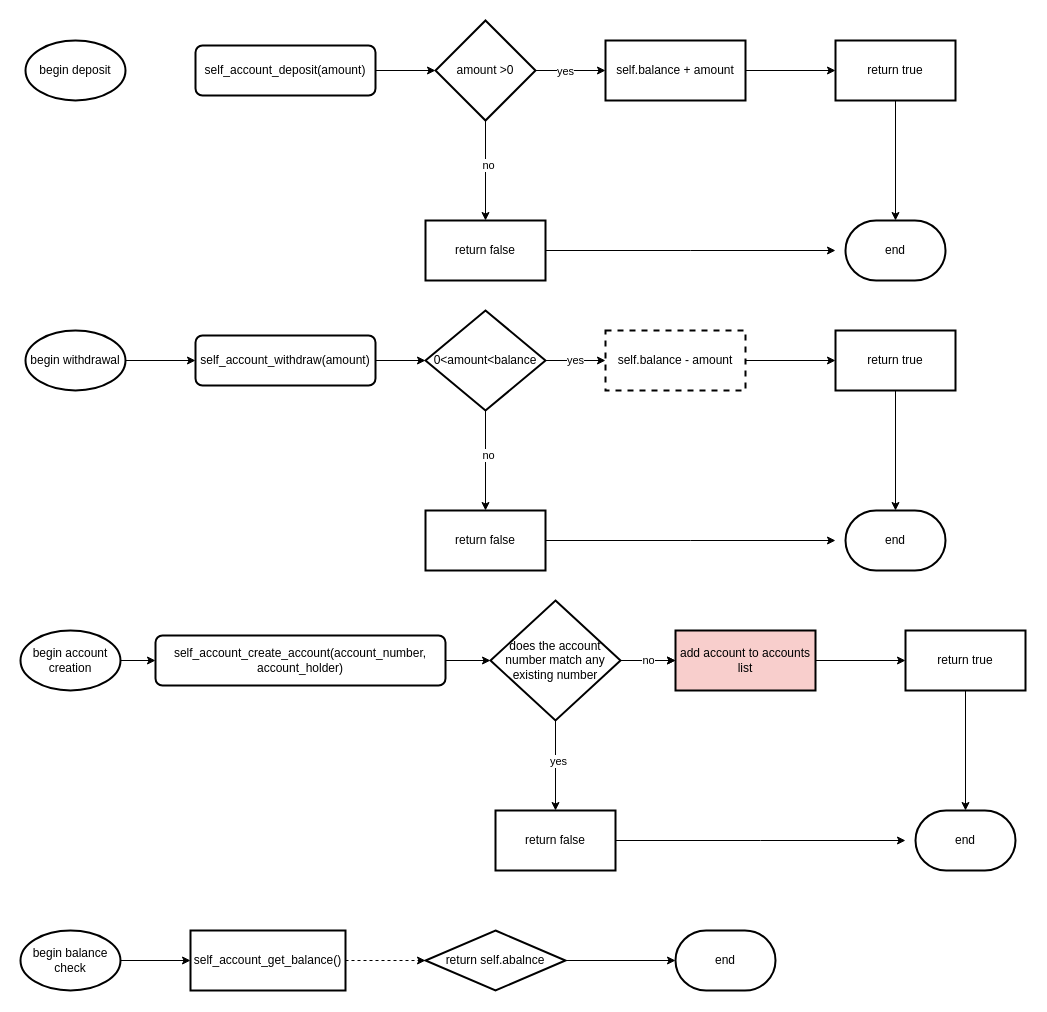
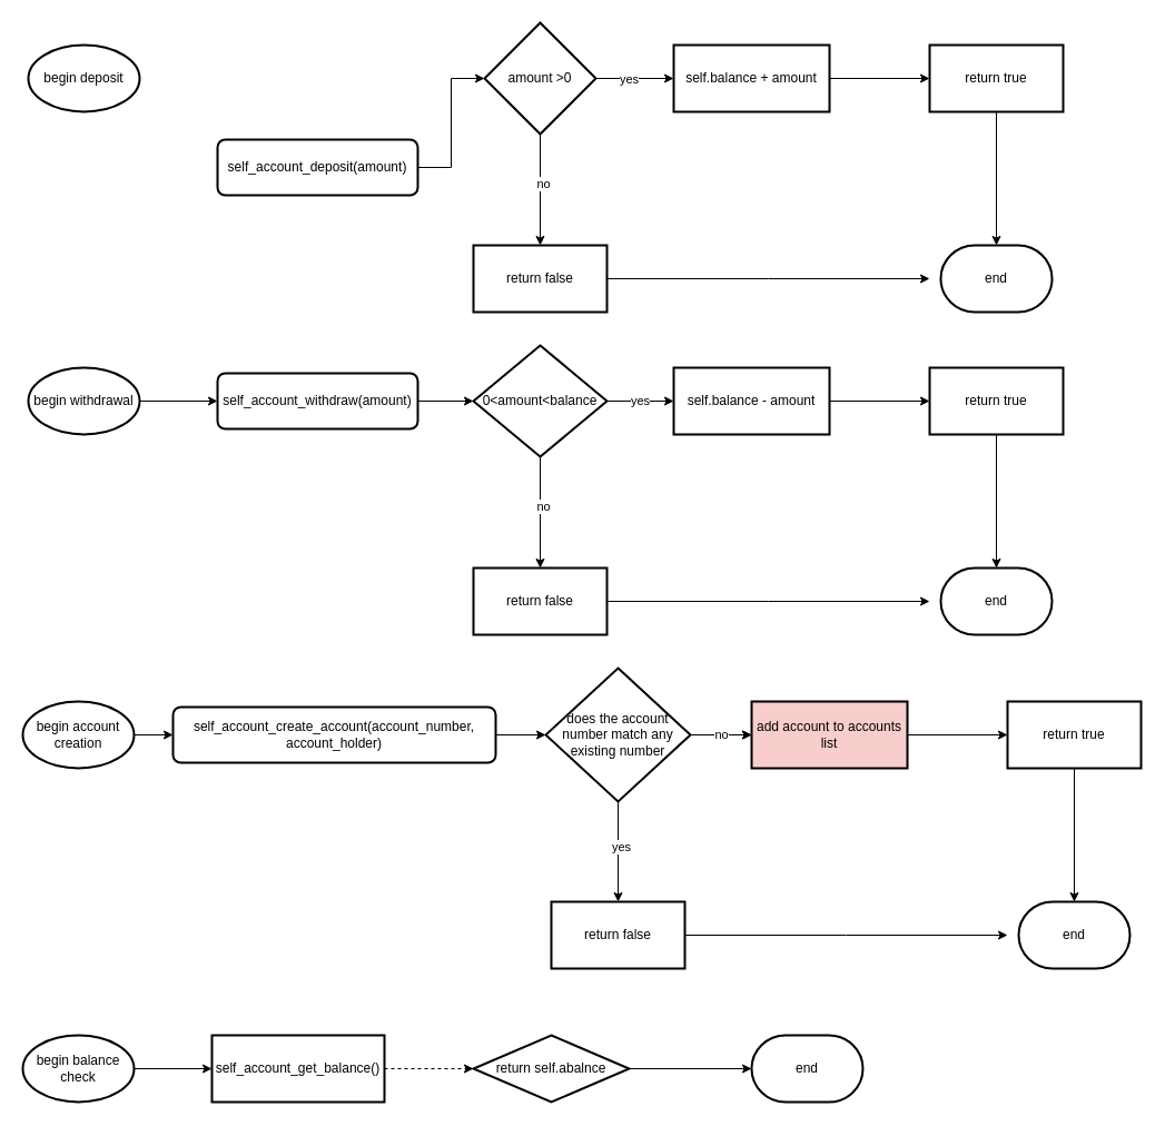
  <mxCell id="0" />
  <mxCell id="1" parent="0" />
  <mxCell id="2" value="begin deposit" style="strokeWidth=2;html=1;shape=mxgraph.flowchart.start_1;whiteSpace=wrap;" vertex="1" parent="1"><mxGeometry x="25" y="40" width="100" height="60" as="geometry" /></mxCell>
- <mxCell id="3" value="self_account_deposit(amount)" style="rounded=1;whiteSpace=wrap;html=1;absoluteArcSize=1;arcSize=14;strokeWidth=2;" vertex="1" parent="1"><mxGeometry x="195" y="45" width="180" height="50" as="geometry" /></mxCell>
+ <mxCell id="3" value="self_account_deposit(amount)" style="rounded=1;whiteSpace=wrap;html=1;absoluteArcSize=1;arcSize=14;strokeWidth=2;" vertex="1" parent="1"><mxGeometry x="195" y="125" width="180" height="50" as="geometry" /></mxCell>
  <mxCell id="4" value="" style="edgeStyle=orthogonalEdgeStyle;rounded=0;orthogonalLoop=1;jettySize=auto;html=1;" edge="1" parent="1" source="8" target="11"><mxGeometry relative="1" as="geometry" /></mxCell>
  <mxCell id="5" value="no" style="edgeLabel;html=1;align=center;verticalAlign=middle;resizable=0;points=[];" vertex="1" connectable="0" parent="4"><mxGeometry x="-0.12" y="2" relative="1" as="geometry"><mxPoint as="offset" /></mxGeometry></mxCell>
  <mxCell id="6" value="" style="edgeStyle=orthogonalEdgeStyle;rounded=0;orthogonalLoop=1;jettySize=auto;html=1;" edge="1" parent="1" source="8" target="13"><mxGeometry relative="1" as="geometry" /></mxCell>
  <mxCell id="7" value="yes" style="edgeLabel;html=1;align=center;verticalAlign=middle;resizable=0;points=[];" vertex="1" connectable="0" parent="6"><mxGeometry x="-0.183" relative="1" as="geometry"><mxPoint as="offset" /></mxGeometry></mxCell>
  <mxCell id="8" value="amount &amp;gt;0" style="strokeWidth=2;html=1;shape=mxgraph.flowchart.decision;whiteSpace=wrap;" vertex="1" parent="1"><mxGeometry x="435" y="20" width="100" height="100" as="geometry" /></mxCell>
  <mxCell id="9" style="edgeStyle=orthogonalEdgeStyle;rounded=0;orthogonalLoop=1;jettySize=auto;html=1;exitX=1;exitY=0.5;exitDx=0;exitDy=0;entryX=0;entryY=0.5;entryDx=0;entryDy=0;entryPerimeter=0;" edge="1" parent="1" source="3" target="8"><mxGeometry relative="1" as="geometry" /></mxCell>
  <mxCell id="10" style="edgeStyle=orthogonalEdgeStyle;rounded=0;orthogonalLoop=1;jettySize=auto;html=1;exitX=1;exitY=0.5;exitDx=0;exitDy=0;" edge="1" parent="1" source="11"><mxGeometry relative="1" as="geometry"><mxPoint x="835" y="250" as="targetPoint" /></mxGeometry></mxCell>
  <mxCell id="11" value="return false" style="whiteSpace=wrap;html=1;strokeWidth=2;" vertex="1" parent="1"><mxGeometry x="425" y="220" width="120" height="60" as="geometry" /></mxCell>
  <mxCell id="12" value="" style="edgeStyle=orthogonalEdgeStyle;rounded=0;orthogonalLoop=1;jettySize=auto;html=1;" edge="1" parent="1" source="13" target="14"><mxGeometry relative="1" as="geometry" /></mxCell>
  <mxCell id="13" value="self.balance + amount" style="whiteSpace=wrap;html=1;strokeWidth=2;" vertex="1" parent="1"><mxGeometry x="605" y="40" width="140" height="60" as="geometry" /></mxCell>
  <mxCell id="14" value="return true" style="whiteSpace=wrap;html=1;strokeWidth=2;" vertex="1" parent="1"><mxGeometry x="835" y="40" width="120" height="60" as="geometry" /></mxCell>
  <mxCell id="15" value="end" style="strokeWidth=2;html=1;shape=mxgraph.flowchart.terminator;whiteSpace=wrap;" vertex="1" parent="1"><mxGeometry x="845" y="220" width="100" height="60" as="geometry" /></mxCell>
  <mxCell id="16" style="edgeStyle=orthogonalEdgeStyle;rounded=0;orthogonalLoop=1;jettySize=auto;html=1;exitX=0.5;exitY=1;exitDx=0;exitDy=0;entryX=0.5;entryY=0;entryDx=0;entryDy=0;entryPerimeter=0;" edge="1" parent="1" source="14" target="15"><mxGeometry relative="1" as="geometry" /></mxCell>
  <mxCell id="17" style="edgeStyle=orthogonalEdgeStyle;rounded=0;orthogonalLoop=1;jettySize=auto;html=1;exitX=1;exitY=0.5;exitDx=0;exitDy=0;exitPerimeter=0;" edge="1" parent="1" source="18" target="19"><mxGeometry relative="1" as="geometry" /></mxCell>
  <mxCell id="18" value="begin withdrawal" style="strokeWidth=2;html=1;shape=mxgraph.flowchart.start_1;whiteSpace=wrap;" vertex="1" parent="1"><mxGeometry x="25" y="330" width="100" height="60" as="geometry" /></mxCell>
  <mxCell id="19" value="self_account_withdraw(amount)" style="rounded=1;whiteSpace=wrap;html=1;absoluteArcSize=1;arcSize=14;strokeWidth=2;" vertex="1" parent="1"><mxGeometry x="195" y="335" width="180" height="50" as="geometry" /></mxCell>
  <mxCell id="20" value="" style="edgeStyle=orthogonalEdgeStyle;rounded=0;orthogonalLoop=1;jettySize=auto;html=1;" edge="1" parent="1" source="23" target="26"><mxGeometry relative="1" as="geometry" /></mxCell>
  <mxCell id="21" value="no" style="edgeLabel;html=1;align=center;verticalAlign=middle;resizable=0;points=[];" vertex="1" connectable="0" parent="20"><mxGeometry x="-0.12" y="2" relative="1" as="geometry"><mxPoint as="offset" /></mxGeometry></mxCell>
  <mxCell id="22" value="yes" style="edgeStyle=orthogonalEdgeStyle;rounded=0;orthogonalLoop=1;jettySize=auto;html=1;" edge="1" parent="1" source="23" target="28"><mxGeometry relative="1" as="geometry" /></mxCell>
  <mxCell id="23" value="0&amp;lt;amount&amp;lt;balance" style="strokeWidth=2;html=1;shape=mxgraph.flowchart.decision;whiteSpace=wrap;" vertex="1" parent="1"><mxGeometry x="425" y="310" width="120" height="100" as="geometry" /></mxCell>
  <mxCell id="24" style="edgeStyle=orthogonalEdgeStyle;rounded=0;orthogonalLoop=1;jettySize=auto;html=1;exitX=1;exitY=0.5;exitDx=0;exitDy=0;entryX=0;entryY=0.5;entryDx=0;entryDy=0;entryPerimeter=0;" edge="1" parent="1" source="19" target="23"><mxGeometry relative="1" as="geometry" /></mxCell>
  <mxCell id="25" style="edgeStyle=orthogonalEdgeStyle;rounded=0;orthogonalLoop=1;jettySize=auto;html=1;exitX=1;exitY=0.5;exitDx=0;exitDy=0;" edge="1" parent="1" source="26"><mxGeometry relative="1" as="geometry"><mxPoint x="835" y="540" as="targetPoint" /></mxGeometry></mxCell>
  <mxCell id="26" value="return false" style="whiteSpace=wrap;html=1;strokeWidth=2;" vertex="1" parent="1"><mxGeometry x="425" y="510" width="120" height="60" as="geometry" /></mxCell>
  <mxCell id="27" value="" style="edgeStyle=orthogonalEdgeStyle;rounded=0;orthogonalLoop=1;jettySize=auto;html=1;" edge="1" parent="1" source="28" target="29"><mxGeometry relative="1" as="geometry" /></mxCell>
- <mxCell id="28" value="self.balance - amount" style="whiteSpace=wrap;html=1;strokeWidth=2;dashed=1;" vertex="1" parent="1"><mxGeometry x="605" y="330" width="140" height="60" as="geometry" /></mxCell>
+ <mxCell id="28" value="self.balance - amount" style="whiteSpace=wrap;html=1;strokeWidth=2;" vertex="1" parent="1"><mxGeometry x="605" y="330" width="140" height="60" as="geometry" /></mxCell>
  <mxCell id="29" value="return true" style="whiteSpace=wrap;html=1;strokeWidth=2;" vertex="1" parent="1"><mxGeometry x="835" y="330" width="120" height="60" as="geometry" /></mxCell>
  <mxCell id="30" value="end" style="strokeWidth=2;html=1;shape=mxgraph.flowchart.terminator;whiteSpace=wrap;" vertex="1" parent="1"><mxGeometry x="845" y="510" width="100" height="60" as="geometry" /></mxCell>
  <mxCell id="31" style="edgeStyle=orthogonalEdgeStyle;rounded=0;orthogonalLoop=1;jettySize=auto;html=1;exitX=0.5;exitY=1;exitDx=0;exitDy=0;entryX=0.5;entryY=0;entryDx=0;entryDy=0;entryPerimeter=0;" edge="1" parent="1" source="29" target="30"><mxGeometry relative="1" as="geometry" /></mxCell>
  <mxCell id="32" style="edgeStyle=orthogonalEdgeStyle;rounded=0;orthogonalLoop=1;jettySize=auto;html=1;exitX=1;exitY=0.5;exitDx=0;exitDy=0;exitPerimeter=0;" edge="1" parent="1" source="33" target="34"><mxGeometry relative="1" as="geometry" /></mxCell>
  <mxCell id="33" value="begin account creation" style="strokeWidth=2;html=1;shape=mxgraph.flowchart.start_1;whiteSpace=wrap;" vertex="1" parent="1"><mxGeometry x="20" y="630" width="100" height="60" as="geometry" /></mxCell>
  <mxCell id="34" value="self_account_create_account(account_number, account_holder)" style="rounded=1;whiteSpace=wrap;html=1;absoluteArcSize=1;arcSize=14;strokeWidth=2;" vertex="1" parent="1"><mxGeometry x="155" y="635" width="290" height="50" as="geometry" /></mxCell>
  <mxCell id="35" value="" style="edgeStyle=orthogonalEdgeStyle;rounded=0;orthogonalLoop=1;jettySize=auto;html=1;" edge="1" parent="1" source="39" target="42"><mxGeometry relative="1" as="geometry" /></mxCell>
  <mxCell id="36" value="yes" style="edgeLabel;html=1;align=center;verticalAlign=middle;resizable=0;points=[];" vertex="1" connectable="0" parent="35"><mxGeometry x="-0.12" y="2" relative="1" as="geometry"><mxPoint as="offset" /></mxGeometry></mxCell>
  <mxCell id="37" value="" style="edgeStyle=orthogonalEdgeStyle;rounded=0;orthogonalLoop=1;jettySize=auto;html=1;" edge="1" parent="1" source="39" target="44"><mxGeometry relative="1" as="geometry" /></mxCell>
  <mxCell id="38" value="no" style="edgeStyle=orthogonalEdgeStyle;rounded=0;orthogonalLoop=1;jettySize=auto;html=1;" edge="1" parent="1" source="39" target="44"><mxGeometry relative="1" as="geometry" /></mxCell>
  <mxCell id="39" value="does the account number match any existing number" style="strokeWidth=2;html=1;shape=mxgraph.flowchart.decision;whiteSpace=wrap;" vertex="1" parent="1"><mxGeometry x="490" y="600" width="130" height="120" as="geometry" /></mxCell>
  <mxCell id="40" style="edgeStyle=orthogonalEdgeStyle;rounded=0;orthogonalLoop=1;jettySize=auto;html=1;exitX=1;exitY=0.5;exitDx=0;exitDy=0;entryX=0;entryY=0.5;entryDx=0;entryDy=0;entryPerimeter=0;" edge="1" parent="1" source="34" target="39"><mxGeometry relative="1" as="geometry" /></mxCell>
  <mxCell id="41" style="edgeStyle=orthogonalEdgeStyle;rounded=0;orthogonalLoop=1;jettySize=auto;html=1;exitX=1;exitY=0.5;exitDx=0;exitDy=0;" edge="1" parent="1" source="42"><mxGeometry relative="1" as="geometry"><mxPoint x="905" y="840" as="targetPoint" /></mxGeometry></mxCell>
  <mxCell id="42" value="return false" style="whiteSpace=wrap;html=1;strokeWidth=2;" vertex="1" parent="1"><mxGeometry x="495" y="810" width="120" height="60" as="geometry" /></mxCell>
  <mxCell id="43" value="" style="edgeStyle=orthogonalEdgeStyle;rounded=0;orthogonalLoop=1;jettySize=auto;html=1;" edge="1" parent="1" source="44" target="45"><mxGeometry relative="1" as="geometry" /></mxCell>
  <mxCell id="44" value="add account to accounts list" style="whiteSpace=wrap;html=1;strokeWidth=2;fillColor=#f8cecc;" vertex="1" parent="1"><mxGeometry x="675" y="630" width="140" height="60" as="geometry" /></mxCell>
  <mxCell id="45" value="return true" style="whiteSpace=wrap;html=1;strokeWidth=2;" vertex="1" parent="1"><mxGeometry x="905" y="630" width="120" height="60" as="geometry" /></mxCell>
  <mxCell id="46" value="end" style="strokeWidth=2;html=1;shape=mxgraph.flowchart.terminator;whiteSpace=wrap;" vertex="1" parent="1"><mxGeometry x="915" y="810" width="100" height="60" as="geometry" /></mxCell>
  <mxCell id="47" style="edgeStyle=orthogonalEdgeStyle;rounded=0;orthogonalLoop=1;jettySize=auto;html=1;exitX=0.5;exitY=1;exitDx=0;exitDy=0;entryX=0.5;entryY=0;entryDx=0;entryDy=0;entryPerimeter=0;" edge="1" parent="1" source="45" target="46"><mxGeometry relative="1" as="geometry" /></mxCell>
  <mxCell id="48" value="" style="edgeStyle=orthogonalEdgeStyle;rounded=0;orthogonalLoop=1;jettySize=auto;html=1;" edge="1" parent="1" source="49" target="51"><mxGeometry relative="1" as="geometry" /></mxCell>
  <mxCell id="49" value="begin balance check" style="strokeWidth=2;html=1;shape=mxgraph.flowchart.start_1;whiteSpace=wrap;" vertex="1" parent="1"><mxGeometry x="20" y="930" width="100" height="60" as="geometry" /></mxCell>
  <mxCell id="50" value="" style="edgeStyle=orthogonalEdgeStyle;rounded=0;orthogonalLoop=1;jettySize=auto;html=1;dashed=1;" edge="1" parent="1" source="51" target="52"><mxGeometry relative="1" as="geometry" /></mxCell>
  <mxCell id="51" value="self_account_get_balance()" style="whiteSpace=wrap;html=1;strokeWidth=2;" vertex="1" parent="1"><mxGeometry x="190" y="930" width="155" height="60" as="geometry" /></mxCell>
  <mxCell id="52" value="return self.abalnce" style="rhombus;whiteSpace=wrap;html=1;strokeWidth=2;" vertex="1" parent="1"><mxGeometry x="425" y="930" width="140" height="60" as="geometry" /></mxCell>
  <mxCell id="53" value="end" style="strokeWidth=2;html=1;shape=mxgraph.flowchart.terminator;whiteSpace=wrap;" vertex="1" parent="1"><mxGeometry x="675" y="930" width="100" height="60" as="geometry" /></mxCell>
  <mxCell id="54" style="edgeStyle=orthogonalEdgeStyle;rounded=0;orthogonalLoop=1;jettySize=auto;html=1;entryX=0;entryY=0.5;entryDx=0;entryDy=0;entryPerimeter=0;" edge="1" parent="1" source="52" target="53"><mxGeometry relative="1" as="geometry" /></mxCell>
